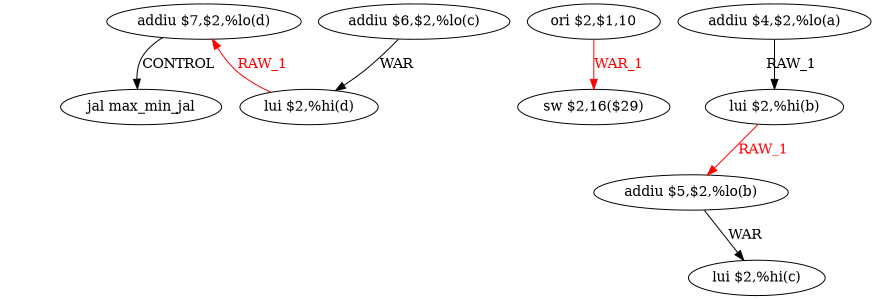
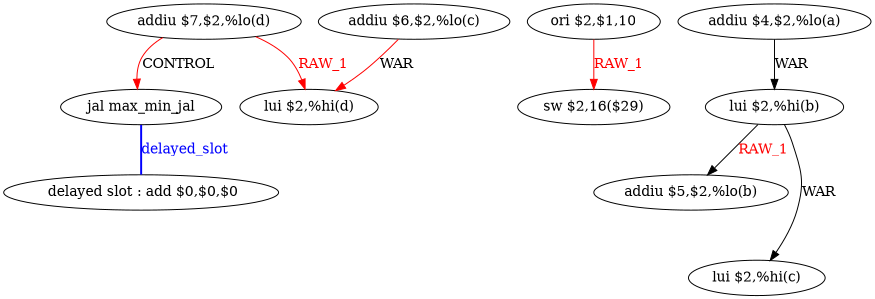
  digraph {
    node [shape=ellipse]
+   n1 [label=" delayed slot : add $0,$0,$0"]
    n2 [label="jal max_min_jal"]
    n3 [label="ori $2,$1,10"]
    n4 [label="sw $2,16($29)"]
    n5 [label="addiu $4,$2,%lo(a)"]
    n6 [label="lui $2,%hi(b)"]
    n7 [label="addiu $5,$2,%lo(b)"]
    n8 [label="lui $2,%hi(c)"]
    n9 [label="addiu $6,$2,%lo(c)"]
    n10 [label="lui $2,%hi(d)"]
    n11 [label="addiu $7,$2,%lo(d)"]
-   n3 -> n4 [color=red fontcolor=red label=WAR_1]
-   n5 -> n6 [label=RAW_1]
-   n6 -> n7 [color=red fontcolor=red label=RAW_1]
-   n7 -> n8 [label=WAR]
-   n9 -> n10 [label=WAR]
-   n10 -> n11 [color=red fontcolor=red label=RAW_1]
-   n11 -> n2 [label=CONTROL]
+   n2 -> n1 [color=blue dir=none fontcolor=blue label=delayed_slot style=bold]
+   n3 -> n4 [color=red fontcolor=red label=RAW_1]
+   n5 -> n6 [label=WAR]
+   n6 -> n7 [color=black fontcolor=red label=RAW_1]
+   n6 -> n8 [label=WAR]
+   n9 -> n10 [label=WAR color=red]
+   n11 -> n10 [color=red fontcolor=red label=RAW_1]
+   n11 -> n2 [label=CONTROL color=red]
  }
